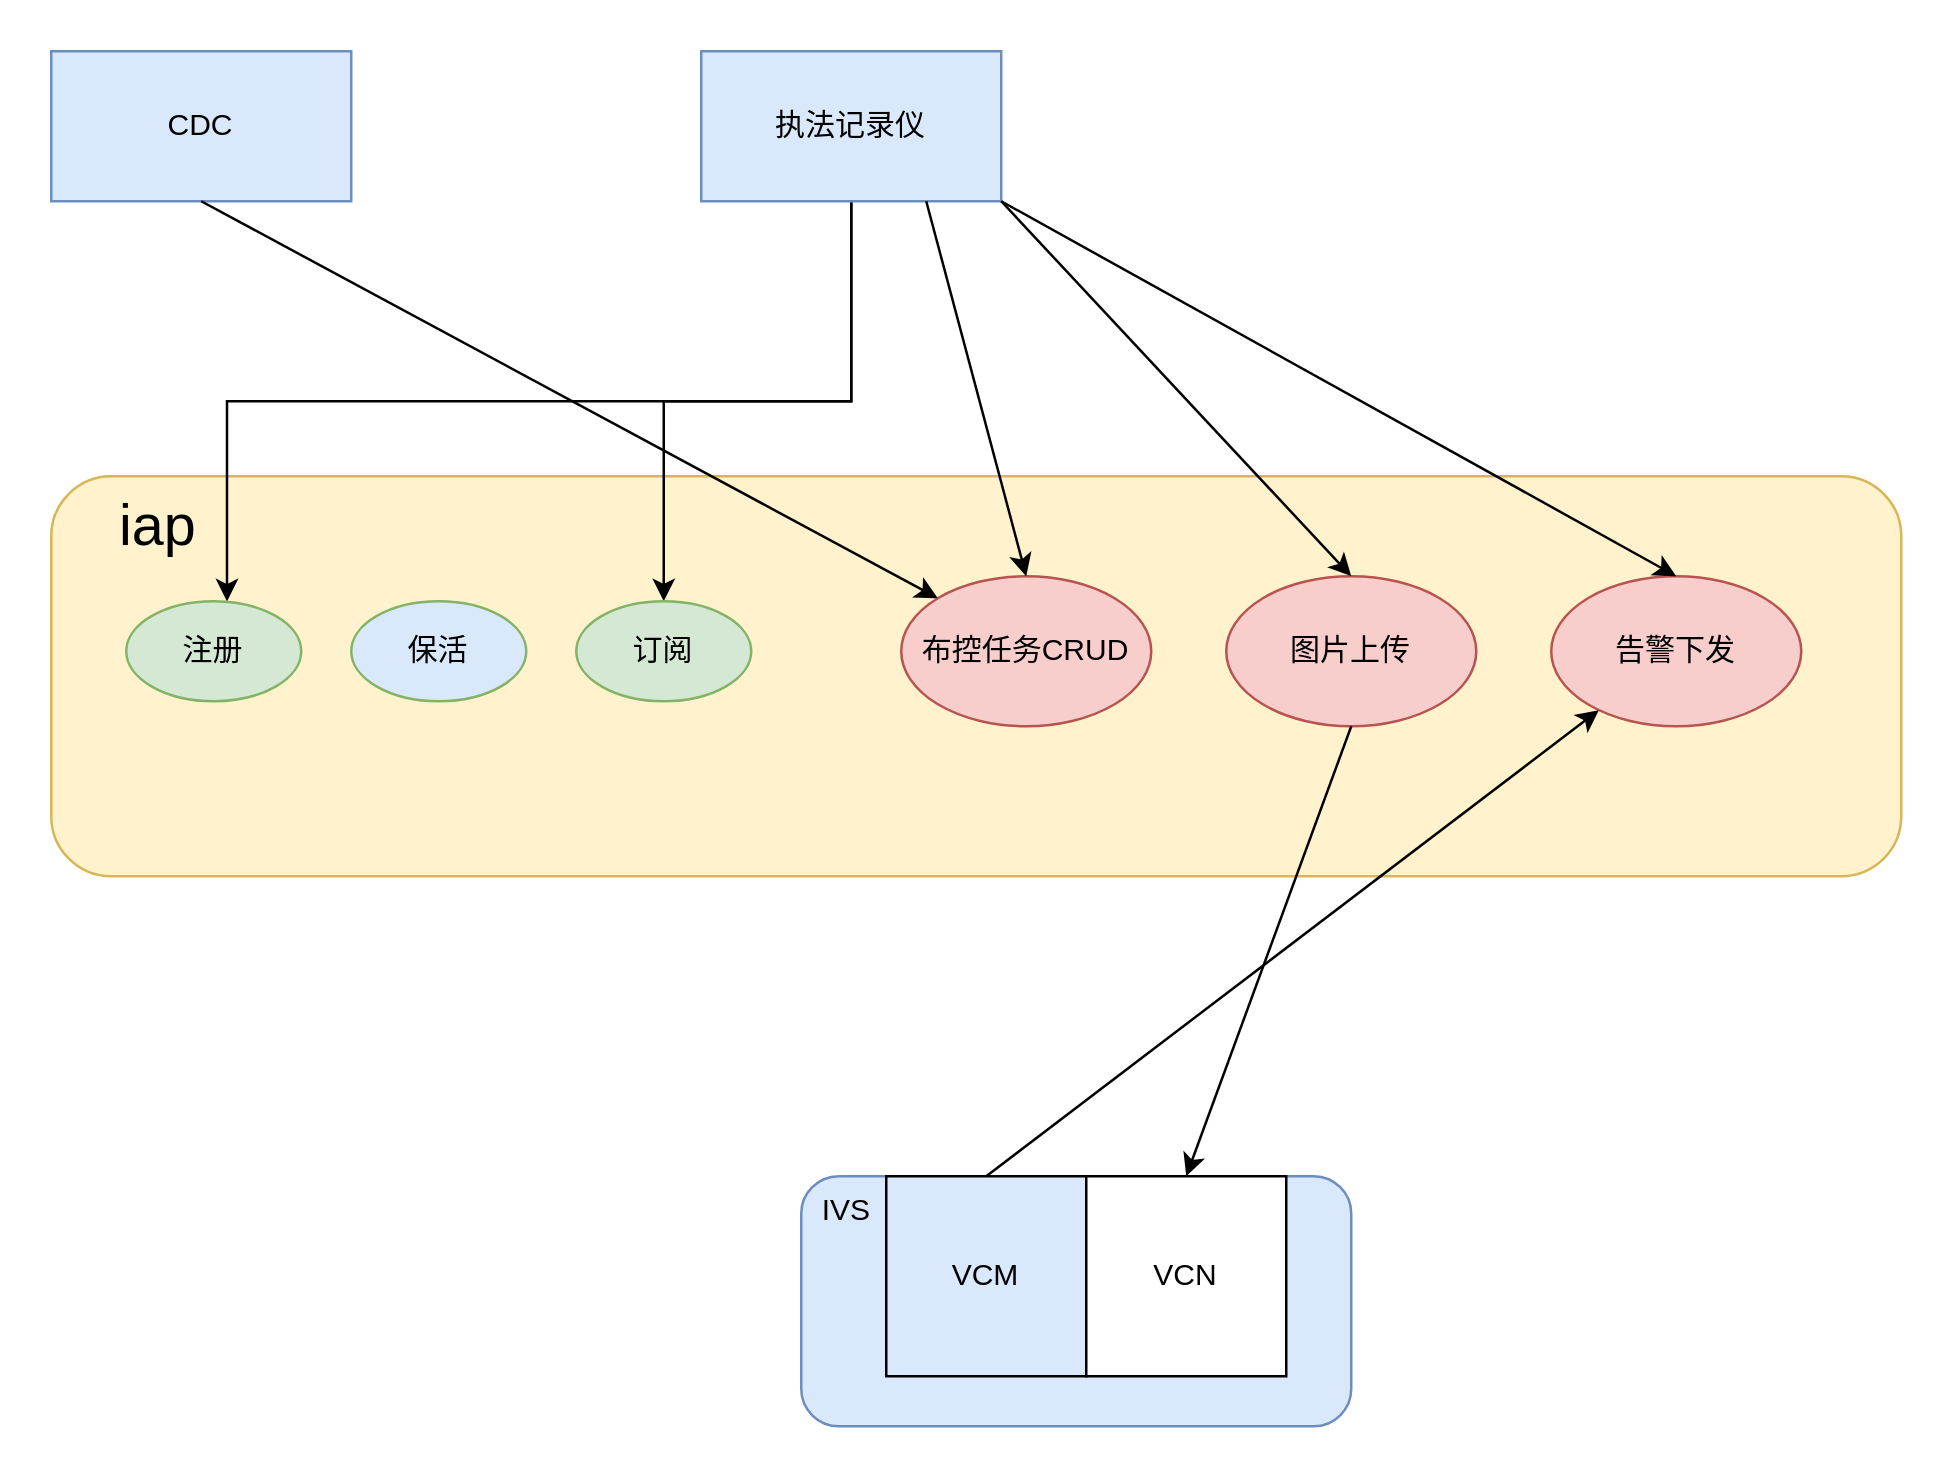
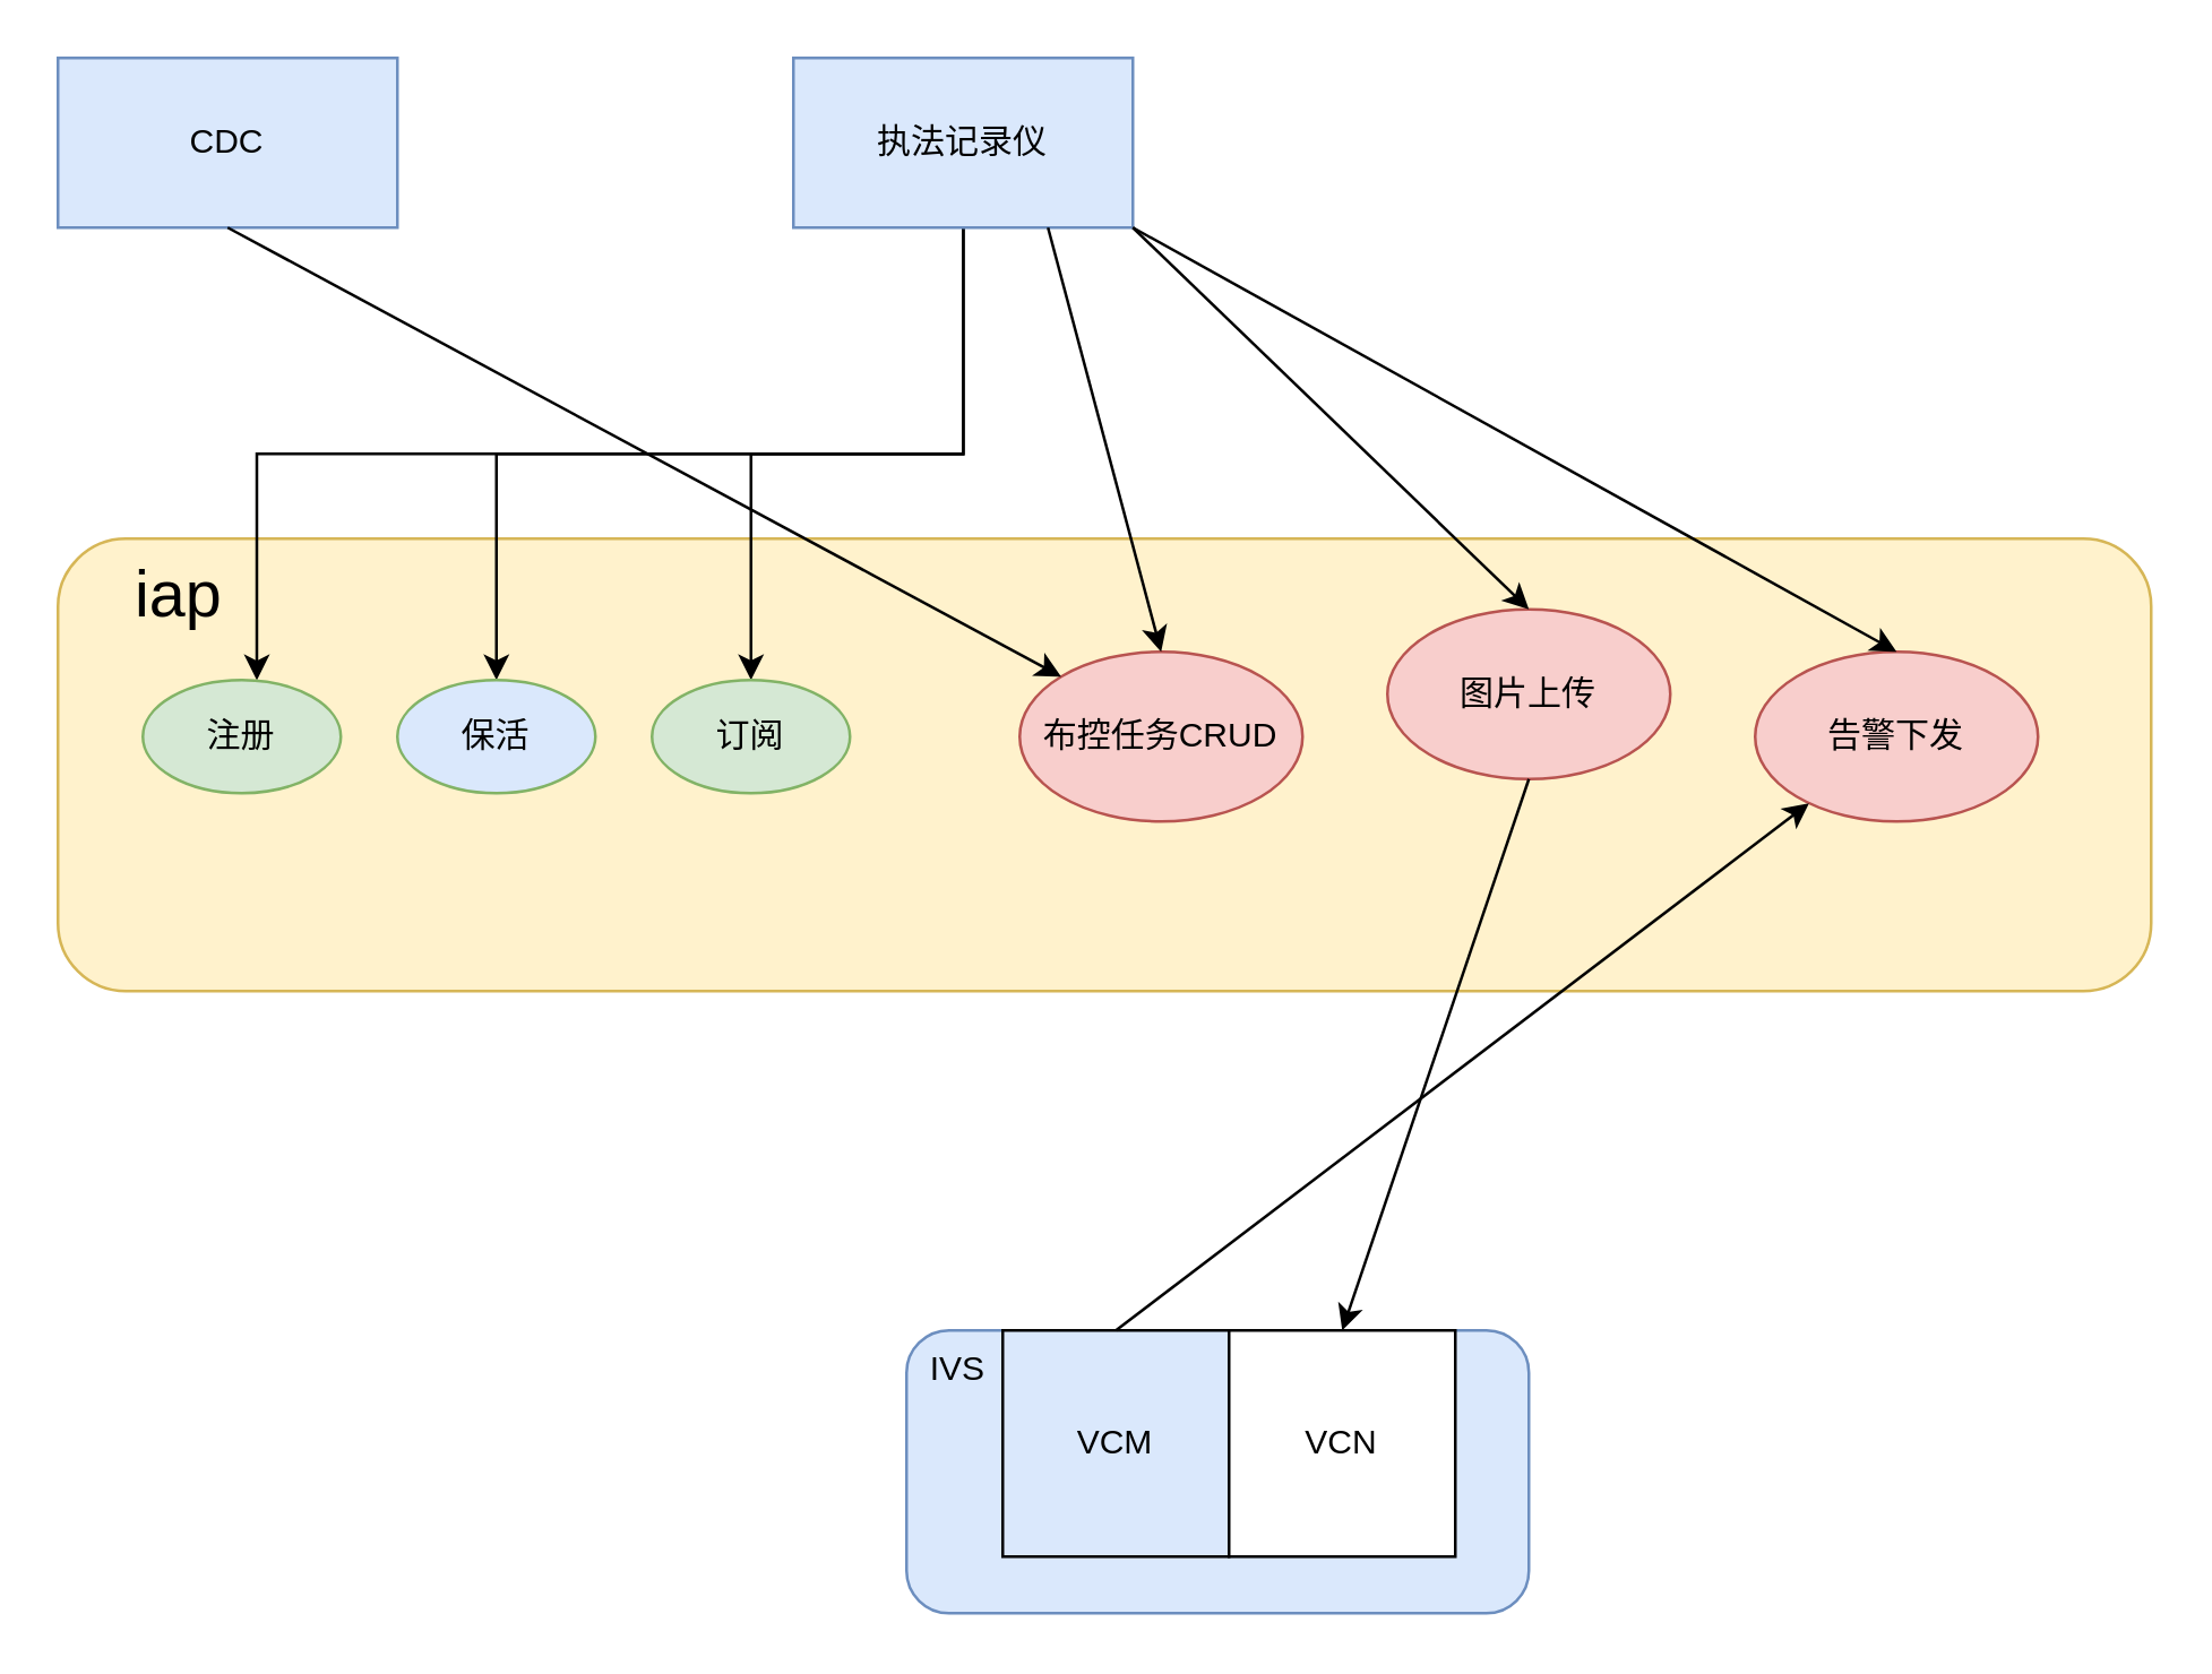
  <mxCell id="0" />
  <mxCell id="1" parent="0" />
  <mxCell id="2" value="CDC" style="rounded=0;whiteSpace=wrap;html=1;fillColor=#dae8fc;strokeColor=#6c8ebf;" vertex="1" parent="1"><mxGeometry x="20" y="20" width="120" height="60" as="geometry" /></mxCell>
  <mxCell id="3" value="&lt;font style=&quot;font-size: 23px&quot;&gt;&amp;nbsp; &amp;nbsp; iap&lt;/font&gt;" style="rounded=1;whiteSpace=wrap;html=1;align=left;verticalAlign=top;fillColor=#fff2cc;strokeColor=#d6b656;" vertex="1" parent="1"><mxGeometry x="20" y="190" width="740" height="160" as="geometry" /></mxCell>
  <mxCell id="4" style="edgeStyle=orthogonalEdgeStyle;rounded=0;orthogonalLoop=1;jettySize=auto;html=1;entryX=0.095;entryY=0.313;entryDx=0;entryDy=0;entryPerimeter=0;" edge="1" parent="1" source="7" target="3"><mxGeometry relative="1" as="geometry"><Array as="points"><mxPoint x="340" y="160" /><mxPoint x="90" y="160" /></Array></mxGeometry></mxCell>
+ <mxCell id="5" style="edgeStyle=orthogonalEdgeStyle;rounded=0;orthogonalLoop=1;jettySize=auto;html=1;exitX=0.5;exitY=1;exitDx=0;exitDy=0;entryX=0.5;entryY=0;entryDx=0;entryDy=0;" edge="1" parent="1" source="7" target="10"><mxGeometry relative="1" as="geometry"><Array as="points"><mxPoint x="340" y="160" /><mxPoint x="175" y="160" /></Array></mxGeometry></mxCell>
  <mxCell id="6" style="edgeStyle=orthogonalEdgeStyle;rounded=0;orthogonalLoop=1;jettySize=auto;html=1;entryX=0.5;entryY=0;entryDx=0;entryDy=0;" edge="1" parent="1" source="7" target="11"><mxGeometry relative="1" as="geometry" /></mxCell>
  <mxCell id="7" value="执法记录仪" style="rounded=0;whiteSpace=wrap;html=1;fillColor=#dae8fc;strokeColor=#6c8ebf;" vertex="1" parent="1"><mxGeometry x="280" y="20" width="120" height="60" as="geometry" /></mxCell>
  <mxCell id="8" value="布控任务CRUD" style="ellipse;whiteSpace=wrap;html=1;align=center;fillColor=#f8cecc;strokeColor=#b85450;" vertex="1" parent="1"><mxGeometry x="360" y="230" width="100" height="60" as="geometry" /></mxCell>
  <mxCell id="9" value="注册" style="ellipse;whiteSpace=wrap;html=1;align=center;fillColor=#d5e8d4;strokeColor=#82b366;" vertex="1" parent="1"><mxGeometry x="50" y="240" width="70" height="40" as="geometry" /></mxCell>
  <mxCell id="10" value="保活" style="ellipse;whiteSpace=wrap;html=1;align=center;fillColor=#dae8fc;strokeColor=#82b366;" vertex="1" parent="1"><mxGeometry x="140" y="240" width="70" height="40" as="geometry" /></mxCell>
  <mxCell id="11" value="订阅" style="ellipse;whiteSpace=wrap;html=1;align=center;fillColor=#d5e8d4;strokeColor=#82b366;" vertex="1" parent="1"><mxGeometry x="230" y="240" width="70" height="40" as="geometry" /></mxCell>
  <mxCell id="12" value="" style="endArrow=classic;html=1;exitX=0.75;exitY=1;exitDx=0;exitDy=0;entryX=0.5;entryY=0;entryDx=0;entryDy=0;" edge="1" parent="1" source="7" target="8"><mxGeometry width="50" height="50" relative="1" as="geometry"><mxPoint x="330" y="340" as="sourcePoint" /><mxPoint x="380" y="290" as="targetPoint" /></mxGeometry></mxCell>
  <mxCell id="13" value="" style="endArrow=classic;html=1;exitX=0.5;exitY=1;exitDx=0;exitDy=0;entryX=0;entryY=0;entryDx=0;entryDy=0;" edge="1" parent="1" source="2" target="8"><mxGeometry width="50" height="50" relative="1" as="geometry"><mxPoint x="330" y="340" as="sourcePoint" /><mxPoint x="380" y="290" as="targetPoint" /></mxGeometry></mxCell>
- <mxCell id="14" value="图片上传" style="ellipse;whiteSpace=wrap;html=1;align=center;fillColor=#f8cecc;strokeColor=#b85450;" vertex="1" parent="1"><mxGeometry x="490" y="230" width="100" height="60" as="geometry" /></mxCell>
+ <mxCell id="14" value="图片上传" style="ellipse;whiteSpace=wrap;html=1;align=center;fillColor=#f8cecc;strokeColor=#b85450;" vertex="1" parent="1"><mxGeometry x="490" y="215" width="100" height="60" as="geometry" /></mxCell>
  <mxCell id="15" value="&amp;nbsp; IVS" style="rounded=1;whiteSpace=wrap;html=1;align=left;fillColor=#dae8fc;strokeColor=#6c8ebf;verticalAlign=top;" vertex="1" parent="1"><mxGeometry x="320" y="470" width="220" height="100" as="geometry" /></mxCell>
  <mxCell id="16" value="VCM" style="whiteSpace=wrap;html=1;aspect=fixed;align=center;fillColor=#dae8fc;" vertex="1" parent="1"><mxGeometry x="354" y="470" width="80" height="80" as="geometry" /></mxCell>
  <mxCell id="17" value="VCN" style="whiteSpace=wrap;html=1;aspect=fixed;align=center;" vertex="1" parent="1"><mxGeometry x="434" y="470" width="80" height="80" as="geometry" /></mxCell>
  <mxCell id="18" value="" style="endArrow=classic;html=1;exitX=1;exitY=1;exitDx=0;exitDy=0;entryX=0.5;entryY=0;entryDx=0;entryDy=0;" edge="1" parent="1" source="7" target="14"><mxGeometry width="50" height="50" relative="1" as="geometry"><mxPoint x="480" y="160" as="sourcePoint" /><mxPoint x="530" y="110" as="targetPoint" /></mxGeometry></mxCell>
  <mxCell id="19" value="" style="endArrow=classic;html=1;exitX=0.5;exitY=1;exitDx=0;exitDy=0;entryX=0.5;entryY=0;entryDx=0;entryDy=0;" edge="1" parent="1" source="14" target="17"><mxGeometry width="50" height="50" relative="1" as="geometry"><mxPoint x="190" y="340" as="sourcePoint" /><mxPoint x="240" y="290" as="targetPoint" /></mxGeometry></mxCell>
  <mxCell id="20" value="告警下发" style="ellipse;whiteSpace=wrap;html=1;align=center;fillColor=#f8cecc;strokeColor=#b85450;" vertex="1" parent="1"><mxGeometry x="620" y="230" width="100" height="60" as="geometry" /></mxCell>
  <mxCell id="21" value="" style="endArrow=classic;html=1;exitX=0.5;exitY=0;exitDx=0;exitDy=0;" edge="1" parent="1" source="16" target="20"><mxGeometry width="50" height="50" relative="1" as="geometry"><mxPoint x="190" y="340" as="sourcePoint" /><mxPoint x="240" y="290" as="targetPoint" /></mxGeometry></mxCell>
  <mxCell id="22" value="" style="endArrow=classic;html=1;exitX=1;exitY=1;exitDx=0;exitDy=0;entryX=0.5;entryY=0;entryDx=0;entryDy=0;" edge="1" parent="1" source="7" target="20"><mxGeometry width="50" height="50" relative="1" as="geometry"><mxPoint x="190" y="340" as="sourcePoint" /><mxPoint x="240" y="290" as="targetPoint" /></mxGeometry></mxCell>
